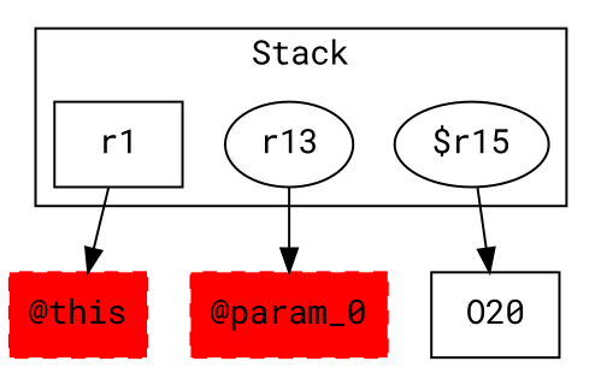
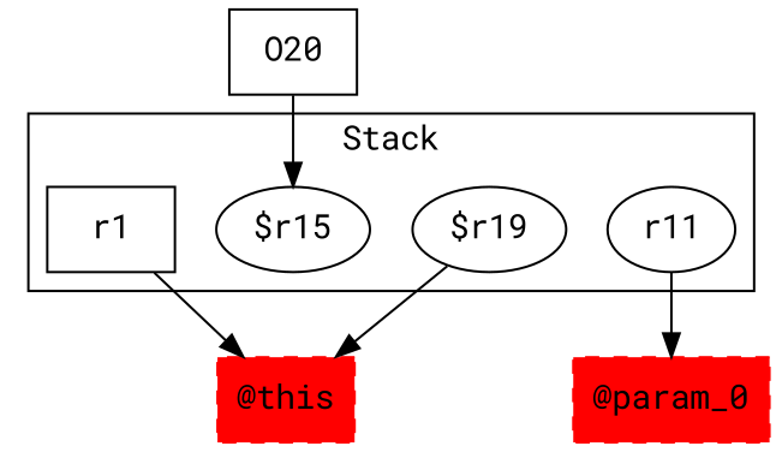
  digraph {
    fontname="Roboto Mono"
    rankDir=LR
    node [fontname="Roboto Mono" shape=box]
    edge [fontname="Roboto Mono"]
    r1
-   r13 [shape=""]
+   r13 [label=r11 shape=""]
    "$r15" [shape=""]
+   "$r19" [shape=""]
    "@this" [color=red style="filled,dashed"]
    "@param_0" [color=red style="filled,dashed"]
    O20
    subgraph cluster_1 {
      label=Stack
      r1
      r13
      "$r15"
+     "$r19"
    }
    r1 -> "@this"
    r13 -> "@param_0"
-   "$r15" -> O20
+   O20 -> "$r15"
+   "$r19" -> "@this"
  }
